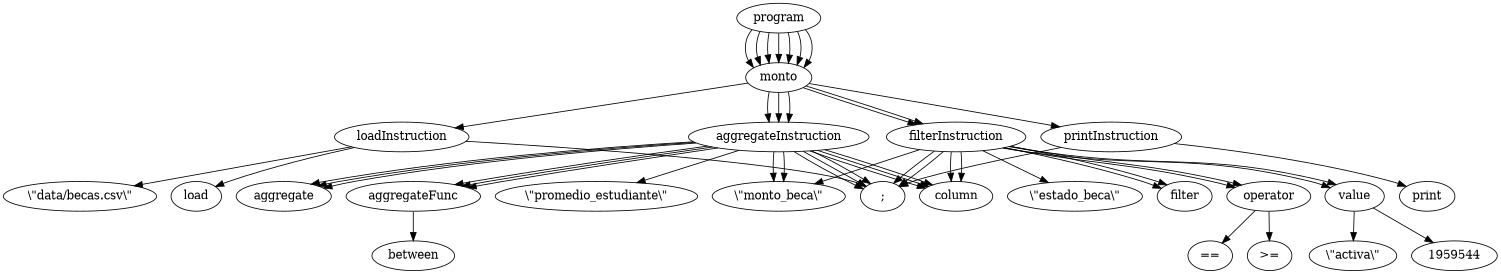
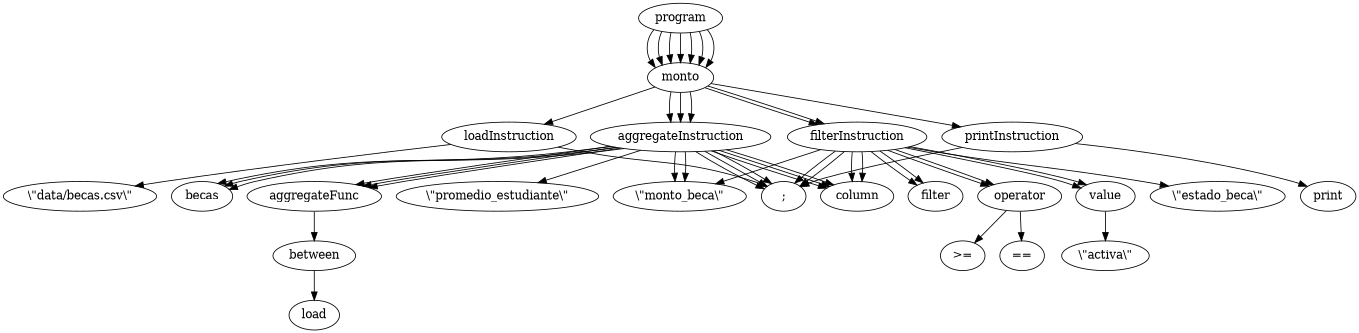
  digraph {
    n1 [label=monto]
    program
    loadInstruction
    filterInstruction
    aggregateInstruction
    printInstruction
    load
    "\\\"data/becas.csv\\\""
    ";"
    filter
    column
    "\\\"monto_beca\\\""
    operator
    value
    "\\\"estado_beca\\\""
-   aggregate
+   aggregate [label=becas]
    aggregateFunc
    "\\\"promedio_estudiante\\\""
    print
    ">="
    "=="
-   1959544
    "\\\"activa\\\""
    between
    n1 -> loadInstruction
    n1 -> filterInstruction
    n1 -> filterInstruction
    n1 -> aggregateInstruction
    n1 -> aggregateInstruction
    n1 -> aggregateInstruction
    n1 -> printInstruction
    program -> n1
    program -> n1
    program -> n1
    program -> n1
    program -> n1
    program -> n1
    program -> n1
-   loadInstruction -> load
+   between -> load
    loadInstruction -> "\\\"data/becas.csv\\\""
    loadInstruction -> ";"
    filterInstruction -> ";"
    filterInstruction -> ";"
    filterInstruction -> filter
    filterInstruction -> filter
    filterInstruction -> column
    filterInstruction -> column
    filterInstruction -> "\\\"monto_beca\\\""
    filterInstruction -> operator
    filterInstruction -> operator
    filterInstruction -> value
    filterInstruction -> value
    filterInstruction -> "\\\"estado_beca\\\""
    aggregateInstruction -> ";"
    aggregateInstruction -> ";"
    aggregateInstruction -> ";"
    aggregateInstruction -> column
    aggregateInstruction -> column
    aggregateInstruction -> column
    aggregateInstruction -> "\\\"monto_beca\\\""
    aggregateInstruction -> "\\\"monto_beca\\\""
    aggregateInstruction -> aggregate
    aggregateInstruction -> aggregate
    aggregateInstruction -> aggregate
    aggregateInstruction -> aggregateFunc
    aggregateInstruction -> aggregateFunc
    aggregateInstruction -> aggregateFunc
    aggregateInstruction -> "\\\"promedio_estudiante\\\""
    printInstruction -> ";"
    printInstruction -> print
    operator -> ">="
    operator -> "=="
-   value -> 1959544
    value -> "\\\"activa\\\""
    aggregateFunc -> between
  }
